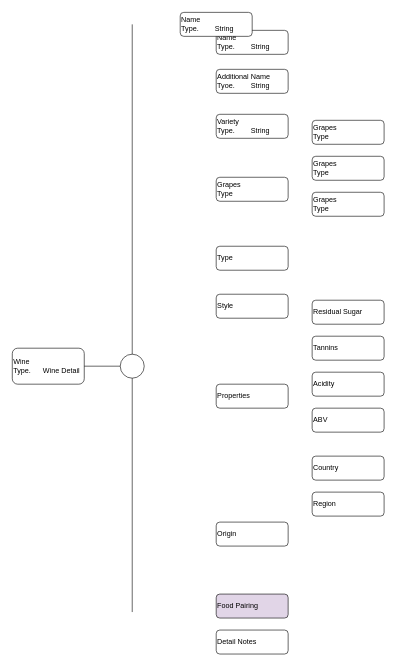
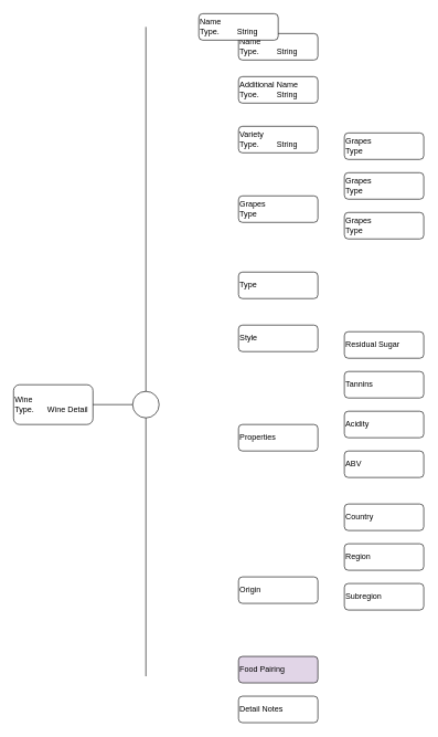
  <mxCell id="0" />
  <mxCell id="1" parent="0" />
  <mxCell id="2" value="&lt;div&gt;Wine&lt;/div&gt;&lt;div&gt;Type.&amp;nbsp;&amp;nbsp;&amp;nbsp;&amp;nbsp;&amp;nbsp; Wine Detail&lt;br&gt;&lt;/div&gt;" style="rounded=1;whiteSpace=wrap;html=1;align=left;" parent="1" vertex="1"><mxGeometry x="20" y="580" width="120" height="60" as="geometry" /></mxCell>
  <mxCell id="3" value="" style="endArrow=none;html=1;exitX=1;exitY=0.5;exitDx=0;exitDy=0;" parent="1" source="2" target="4" edge="1"><mxGeometry width="50" height="50" relative="1" as="geometry"><mxPoint x="180" y="590" as="sourcePoint" /><mxPoint x="220" y="560" as="targetPoint" /></mxGeometry></mxCell>
  <mxCell id="4" value="" style="ellipse;whiteSpace=wrap;html=1;aspect=fixed;" parent="1" vertex="1"><mxGeometry x="200" y="590" width="40" height="40" as="geometry" /></mxCell>
  <mxCell id="5" value="" style="endArrow=none;html=1;" parent="1" edge="1"><mxGeometry width="50" height="50" relative="1" as="geometry"><mxPoint x="220" y="590" as="sourcePoint" /><mxPoint x="220" y="40" as="targetPoint" /></mxGeometry></mxCell>
  <mxCell id="6" value="&lt;div align=&quot;left&quot;&gt;Additional Name&lt;/div&gt;&lt;div align=&quot;left&quot;&gt;Tyoe.&amp;nbsp;&amp;nbsp;&amp;nbsp;&amp;nbsp;&amp;nbsp;&amp;nbsp;&amp;nbsp; String&lt;br&gt;&lt;/div&gt;" style="rounded=1;whiteSpace=wrap;html=1;align=left;" parent="1" vertex="1"><mxGeometry x="360" y="115" width="120" height="40" as="geometry" /></mxCell>
  <mxCell id="7" value="&lt;div align=&quot;left&quot;&gt;Variety&lt;/div&gt;&lt;div align=&quot;left&quot;&gt;Type.&amp;nbsp;&amp;nbsp;&amp;nbsp;&amp;nbsp;&amp;nbsp;&amp;nbsp;&amp;nbsp; String&lt;br&gt;&lt;/div&gt;" style="rounded=1;whiteSpace=wrap;html=1;align=left;" parent="1" vertex="1"><mxGeometry x="360" y="190" width="120" height="40" as="geometry" /></mxCell>
  <mxCell id="8" value="&lt;div&gt;Grapes&lt;/div&gt;&lt;div&gt;Type&lt;br&gt;&lt;/div&gt;" style="rounded=1;whiteSpace=wrap;html=1;align=left;" parent="1" vertex="1"><mxGeometry x="360" y="295" width="120" height="40" as="geometry" /></mxCell>
  <mxCell id="9" value="&lt;div align=&quot;left&quot;&gt;Type&lt;br&gt;&lt;/div&gt;" style="rounded=1;whiteSpace=wrap;html=1;align=left;" parent="1" vertex="1"><mxGeometry x="360" y="410" width="120" height="40" as="geometry" /></mxCell>
  <mxCell id="10" value="&lt;div align=&quot;left&quot;&gt;Style&lt;br&gt;&lt;/div&gt;" style="rounded=1;whiteSpace=wrap;html=1;align=left;" parent="1" vertex="1"><mxGeometry x="360" y="490" width="120" height="40" as="geometry" /></mxCell>
  <mxCell id="11" value="&lt;div align=&quot;left&quot;&gt;Properties&lt;/div&gt;" style="rounded=1;whiteSpace=wrap;html=1;align=left;" parent="1" vertex="1"><mxGeometry x="360" y="640" width="120" height="40" as="geometry" /></mxCell>
  <mxCell id="12" value="&lt;div align=&quot;left&quot;&gt;Origin&lt;/div&gt;" style="rounded=1;whiteSpace=wrap;html=1;align=left;" parent="1" vertex="1"><mxGeometry x="360" y="870" width="120" height="40" as="geometry" /></mxCell>
  <mxCell id="13" value="" style="endArrow=none;html=1;" parent="1" edge="1"><mxGeometry width="50" height="50" relative="1" as="geometry"><mxPoint x="220" y="1020" as="sourcePoint" /><mxPoint x="220" y="630" as="targetPoint" /></mxGeometry></mxCell>
  <mxCell id="14" value="&lt;div align=&quot;left&quot;&gt;Name&lt;/div&gt;&lt;div align=&quot;left&quot;&gt;Type.&amp;nbsp;&amp;nbsp;&amp;nbsp;&amp;nbsp;&amp;nbsp;&amp;nbsp;&amp;nbsp; String&lt;br&gt;&lt;/div&gt;" style="rounded=1;whiteSpace=wrap;html=1;align=left;" parent="1" vertex="1"><mxGeometry x="360" y="50" width="120" height="40" as="geometry" /></mxCell>
  <mxCell id="15" value="Residual Sugar" style="rounded=1;whiteSpace=wrap;html=1;align=left;" parent="1" vertex="1"><mxGeometry x="520" y="500" width="120" height="40" as="geometry" /></mxCell>
  <mxCell id="16" value="Tannins" style="rounded=1;whiteSpace=wrap;html=1;align=left;" parent="1" vertex="1"><mxGeometry x="520" y="560" width="120" height="40" as="geometry" /></mxCell>
  <mxCell id="17" value="Acidity" style="rounded=1;whiteSpace=wrap;html=1;align=left;" parent="1" vertex="1"><mxGeometry x="520" y="620" width="120" height="40" as="geometry" /></mxCell>
  <mxCell id="18" value="ABV" style="rounded=1;whiteSpace=wrap;html=1;align=left;" parent="1" vertex="1"><mxGeometry x="520" y="680" width="120" height="40" as="geometry" /></mxCell>
  <mxCell id="19" value="Country" style="rounded=1;whiteSpace=wrap;html=1;align=left;" parent="1" vertex="1"><mxGeometry x="520" y="760" width="120" height="40" as="geometry" /></mxCell>
  <mxCell id="20" value="Region" style="rounded=1;whiteSpace=wrap;html=1;align=left;" parent="1" vertex="1"><mxGeometry x="520" y="820" width="120" height="40" as="geometry" /></mxCell>
+ <mxCell id="21" value="Subregion" style="rounded=1;whiteSpace=wrap;html=1;align=left;" parent="1" vertex="1"><mxGeometry x="520" y="880" width="120" height="40" as="geometry" /></mxCell>
  <mxCell id="22" value="&lt;div align=&quot;left&quot;&gt;Food Pairing&lt;br&gt;&lt;/div&gt;" style="rounded=1;whiteSpace=wrap;html=1;align=left;fillColor=#e1d5e7;" parent="1" vertex="1"><mxGeometry x="360" y="990" width="120" height="40" as="geometry" /></mxCell>
  <mxCell id="23" value="Detail Notes" style="rounded=1;whiteSpace=wrap;html=1;align=left;" parent="1" vertex="1"><mxGeometry x="360" y="1050" width="120" height="40" as="geometry" /></mxCell>
  <mxCell id="24" value="&lt;div&gt;Grapes&lt;/div&gt;&lt;div&gt;Type&lt;br&gt;&lt;/div&gt;" style="rounded=1;whiteSpace=wrap;html=1;align=left;" vertex="1" parent="1"><mxGeometry x="520" y="200" width="120" height="40" as="geometry" /></mxCell>
  <mxCell id="25" value="&lt;div&gt;Grapes&lt;/div&gt;&lt;div&gt;Type&lt;br&gt;&lt;/div&gt;" style="rounded=1;whiteSpace=wrap;html=1;align=left;" vertex="1" parent="1"><mxGeometry x="520" y="260" width="120" height="40" as="geometry" /></mxCell>
  <mxCell id="26" value="&lt;div&gt;Grapes&lt;/div&gt;&lt;div&gt;Type&lt;br&gt;&lt;/div&gt;" style="rounded=1;whiteSpace=wrap;html=1;align=left;" vertex="1" parent="1"><mxGeometry x="520" y="320" width="120" height="40" as="geometry" /></mxCell>
  <mxCell id="27" value="&lt;div align=&quot;left&quot;&gt;Name&lt;/div&gt;&lt;div align=&quot;left&quot;&gt;Type.&amp;nbsp;&amp;nbsp;&amp;nbsp;&amp;nbsp;&amp;nbsp;&amp;nbsp;&amp;nbsp; String&lt;br&gt;&lt;/div&gt;" style="rounded=1;whiteSpace=wrap;html=1;align=left;" vertex="1" parent="1"><mxGeometry x="300" y="20" width="120" height="40" as="geometry" /></mxCell>
